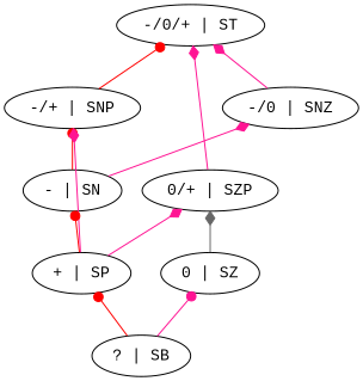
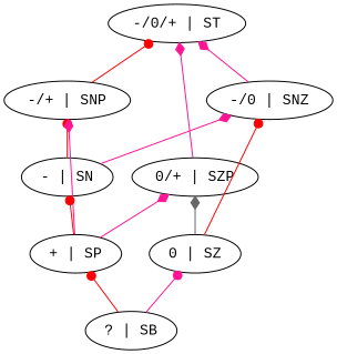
  digraph {
    fontname="Courier New"
    rankdir=BT
    splines=false
    node [fontname="Courier New"]
    edge [arrowhead=diamond color=deeppink dir=forward fontname="Courier New"]
    n1 [label="-/0/+ | ST"]
    n2 [label="-/0 | SNZ"]
    n3 [label="-/+ | SNP"]
    n4 [label="0/+ | SZP"]
    n5 [label="- | SN"]
    n6 [label="0 | SZ"]
    n7 [label="+ | SP"]
    n8 [label="? | SB"]
    n2 -> n1
    n3 -> n1 [arrowhead=dot color=red]
    n4 -> n1
    n5 -> n2
    n5 -> n3 [arrowhead=dot color=red]
+   n6 -> n2 [arrowhead=dot color=red]
    n6 -> n4 [color=gray40]
    n7 -> n3
    n7 -> n4
    n7 -> n5 [arrowhead=dot color=red]
    n8 -> n6 [arrowhead=dot]
    n8 -> n7 [arrowhead=dot color=red]
  }
